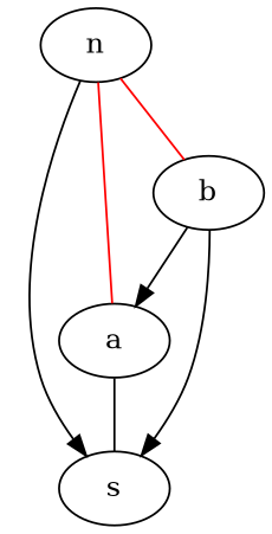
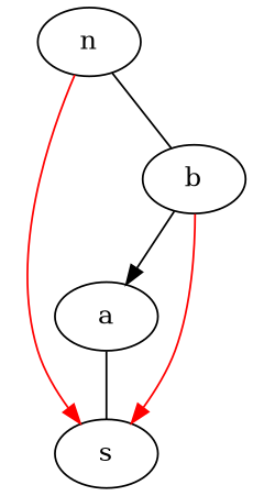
  digraph {
    a
    s
    b
    n
    a -> s [arrowhead=none color=black]
    b -> a
-   b -> s
-   n -> a [arrowhead=none color=red]
-   n -> s
-   n -> b [arrowhead=none color=red]
+   b -> s [color=red]
+   n -> s [color=red]
+   n -> b [arrowhead=none color=black]
  }
